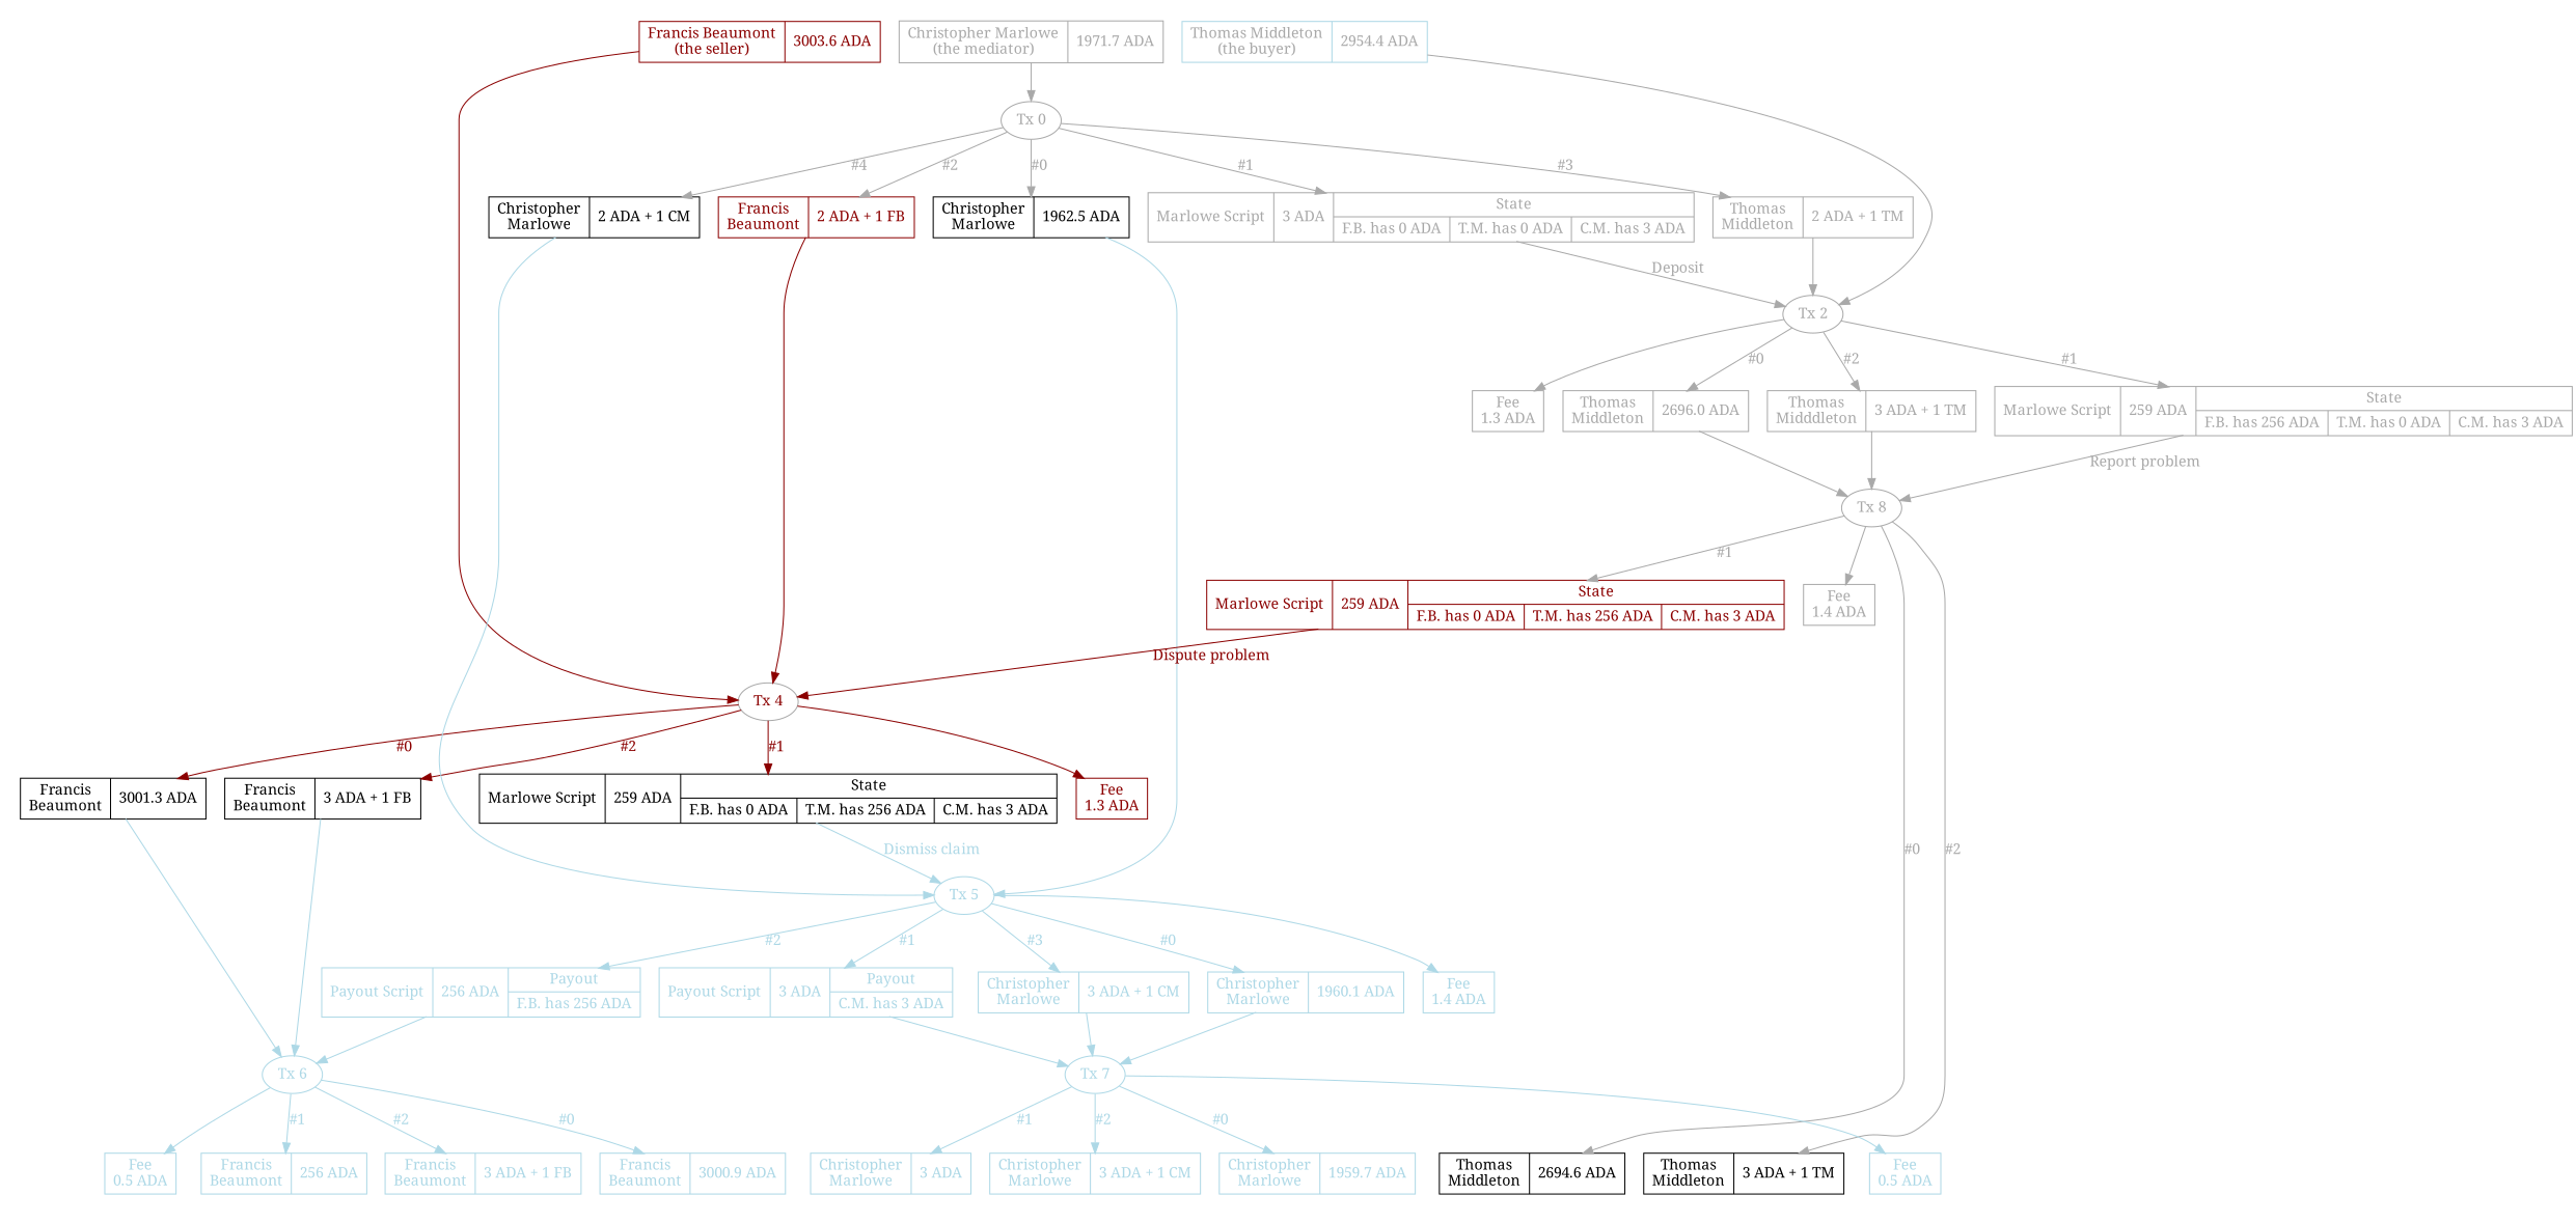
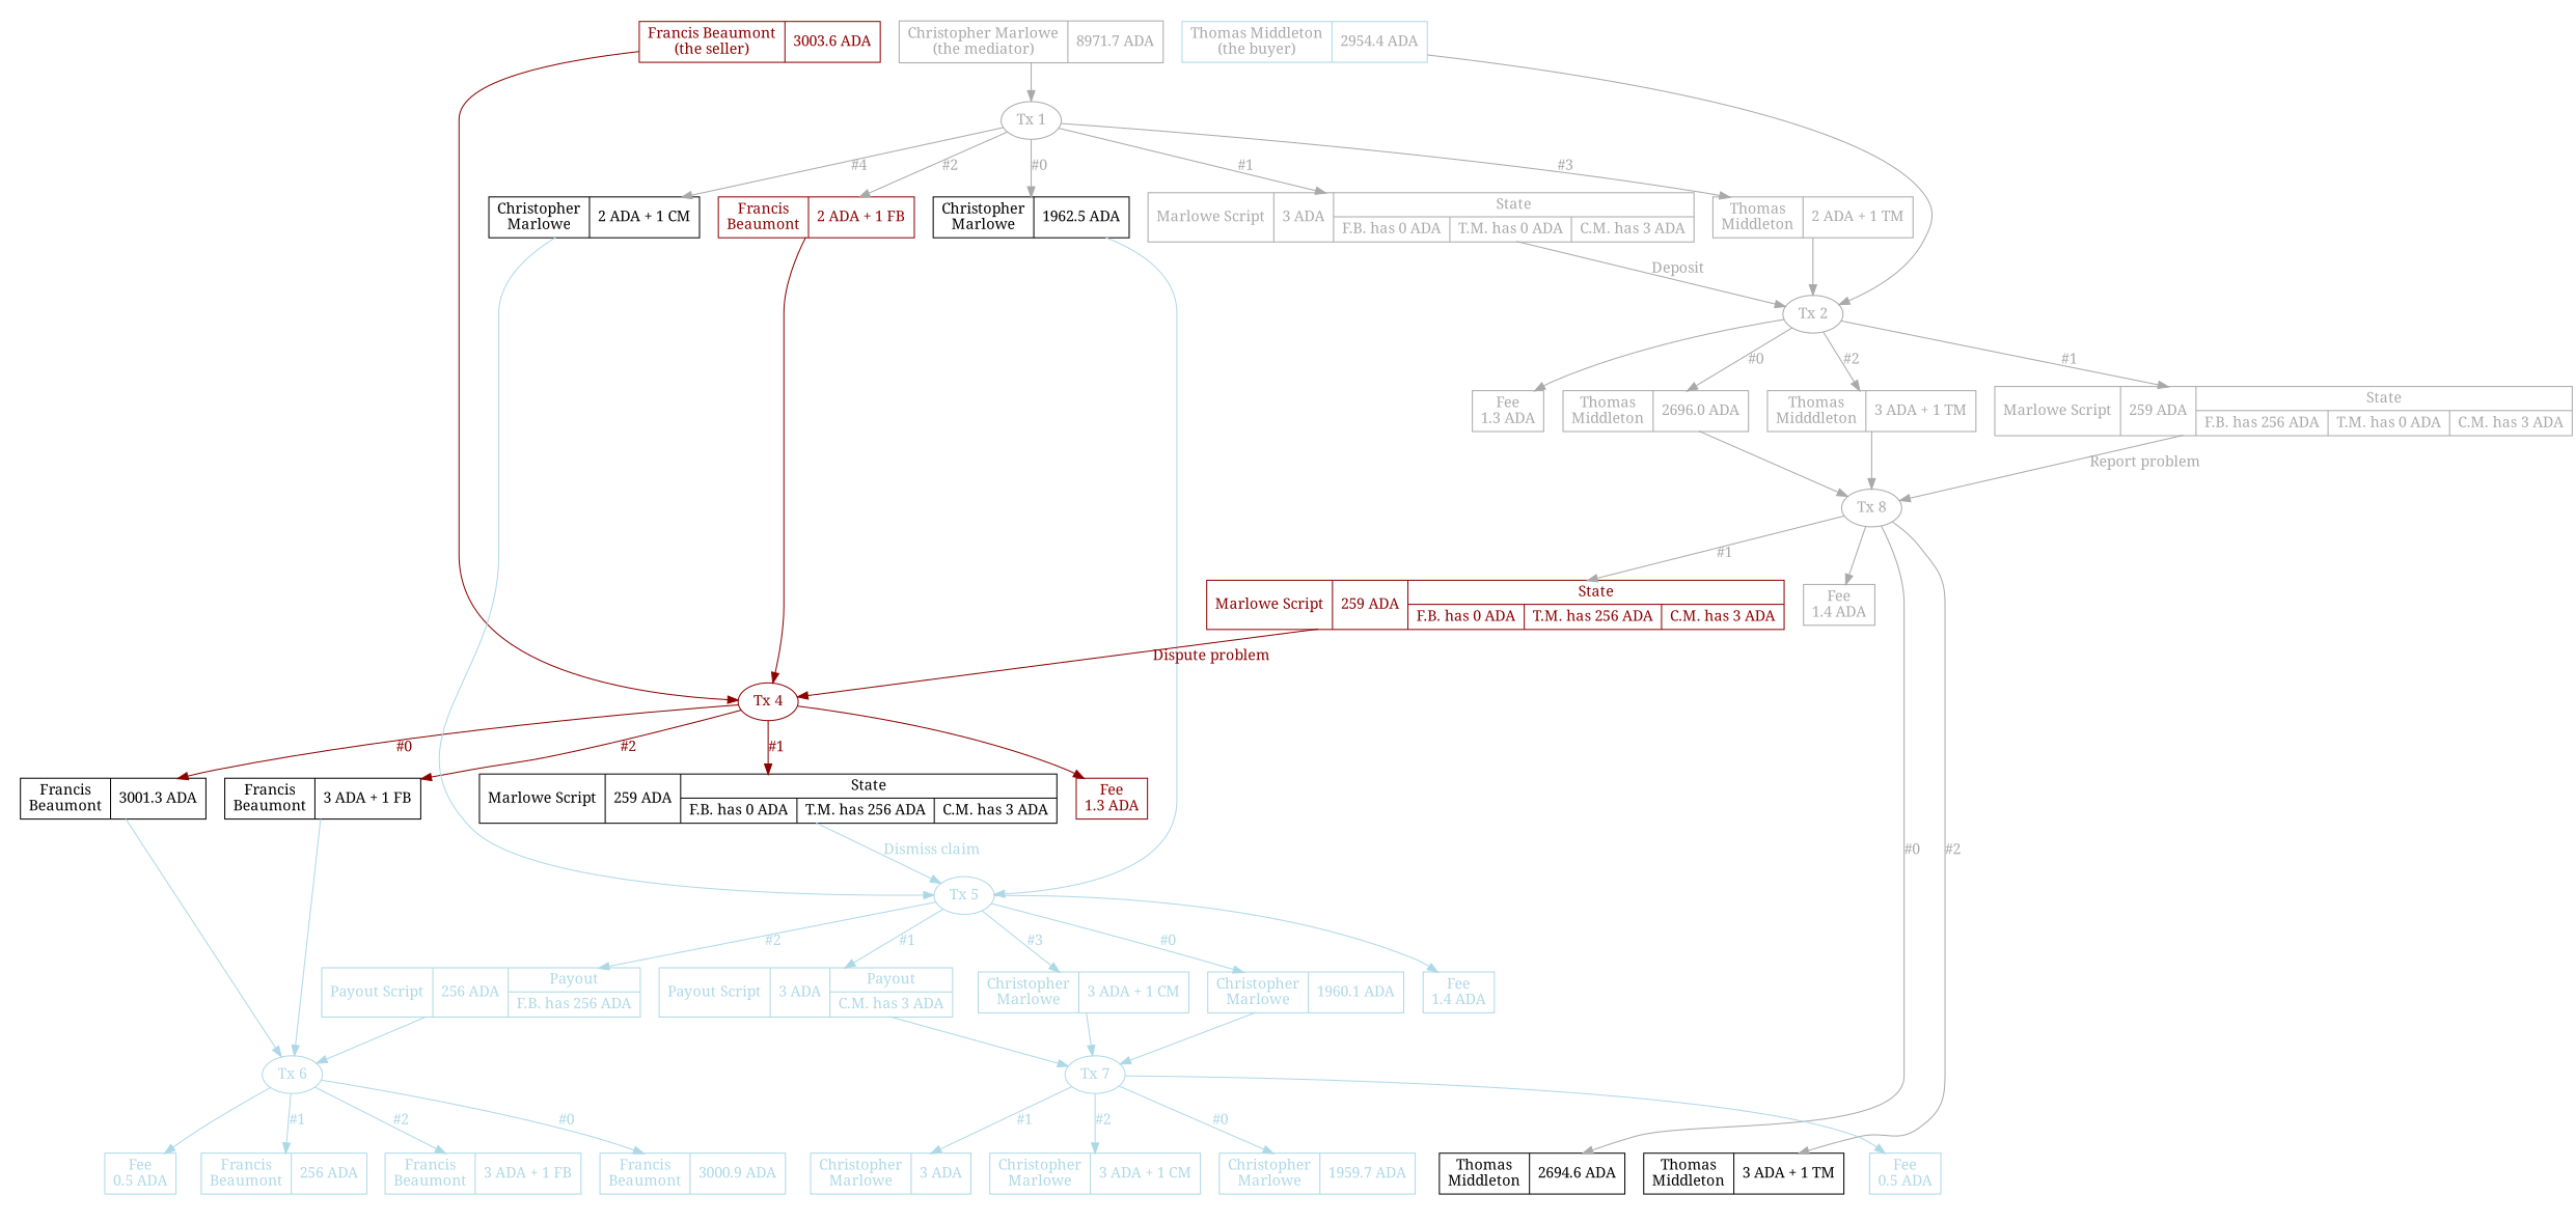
  digraph {
    fontname="Noto Serif"
    rankdir=TB
    node [color=lightblue fontcolor=lightblue fontname="Noto Serif" shape=record]
    edge [color=lightblue fontcolor=lightblue fontname="Noto Serif"]
-   n1 [color=darkgray fontcolor=darkgray label="Christopher Marlowe\n(the mediator)|1971.7 ADA"]
+   n1 [color=darkgray fontcolor=darkgray label="Christopher Marlowe\n(the mediator)|8971.7 ADA"]
    n2 [color=darkred fontcolor=darkred label="Francis Beaumont\n(the seller)|3003.6 ADA"]
    n3 [fontcolor=darkgray label="Thomas Middleton\n(the buyer)|2954.4 ADA"]
    n4 [color=darkgray fontcolor=darkgray label="Thomas\nMiddleton|2696.0 ADA"]
    n5 [color=darkgray fontcolor=darkgray label="Thomas\nMidddleton|3 ADA + 1 TM"]
    n6 [color=black fontcolor=black label="Francis\nBeaumont|3001.3 ADA"]
    n7 [color=black fontcolor=black label="Francis\nBeaumont|3 ADA + 1 FB"]
    n8 [label="Christopher\nMarlowe|1960.1 ADA"]
    n9 [label="Christopher\nMarlowe|3 ADA + 1 CM"]
    n10 [label="Payout Script|3 ADA|{Payout|C.M. has 3 ADA}"]
    n11 [label="Payout Script|256 ADA|{Payout|F.B. has 256 ADA}"]
    n12 [color=black fontcolor=black label="Thomas\nMiddleton|2694.6 ADA"]
    n13 [color=black fontcolor=black label="Thomas\nMiddleton|3 ADA + 1 TM"]
    n14 [label="Francis\nBeaumont|3000.9 ADA"]
    n15 [label="Francis\nBeaumont|256 ADA"]
    n16 [label="Francis\nBeaumont|3 ADA + 1 FB"]
    n17 [label="Christopher\nMarlowe|1959.7 ADA"]
    n18 [label="Christopher\nMarlowe|3 ADA"]
    n19 [label="Christopher\nMarlowe|3 ADA + 1 CM"]
-   n20 [color=darkgray fontcolor=darkgray label="Tx 0" shape=oval]
-   n21 [color=darkgray fontcolor=darkred label="Tx 4" shape=oval]
+   n20 [color=darkgray fontcolor=darkgray label="Tx 1" shape=oval]
+   n21 [color=darkred fontcolor=darkred label="Tx 4" shape=oval]
    n22 [color=darkgray fontcolor=darkgray label="Tx 2" shape=oval]
    n23 [color=darkgray fontcolor=darkgray label="Tx 8" shape=oval]
    n24 [label="Tx 6" shape=oval]
    n25 [label="Tx 7" shape=oval]
    n26 [color=darkgray fontcolor=darkgray label="Marlowe Script|3 ADA|{State|{F.B. has 0 ADA|T.M. has 0 ADA|C.M. has 3 ADA}}"]
    n27 [color=black fontcolor=black label="Christopher\nMarlowe|1962.5 ADA"]
    n28 [color=black fontcolor=black label="Christopher\nMarlowe|2 ADA + 1 CM"]
    n29 [color=darkred fontcolor=darkred label="Francis\nBeaumont|2 ADA + 1 FB"]
    n30 [color=darkgray fontcolor=darkgray label="Thomas\nMiddleton|2 ADA + 1 TM"]
    n31 [color=black fontcolor=black label="Marlowe Script|259 ADA|{State|{F.B. has 0 ADA|T.M. has 256 ADA|C.M. has 3 ADA}}"]
    n32 [color=darkred fontcolor=darkred label="Fee\n1.3 ADA"]
    n33 [color=darkgray fontcolor=darkgray label="Marlowe Script|259 ADA|{State|{F.B. has 256 ADA|T.M. has 0 ADA|C.M. has 3 ADA}}"]
    n34 [color=darkgray fontcolor=darkgray label="Fee\n1.3 ADA"]
    n35 [label="Tx 5" shape=oval]
    n36 [label="Fee\n1.4 ADA"]
    n37 [color=darkred fontcolor=darkred label="Marlowe Script|259 ADA|{State|{F.B. has 0 ADA|T.M. has 256 ADA|C.M. has 3 ADA}}"]
    n38 [color=darkgray fontcolor=darkgray label="Fee\n1.4 ADA"]
    n39 [label="Fee\n0.5 ADA"]
    n40 [label="Fee\n0.5 ADA"]
    subgraph cluster_1 {
      peripheries=0
      n1
      n2
      n3
    }
    subgraph cluster_2 {
      peripheries=0
      n4
      n5
    }
    subgraph cluster_3 {
      peripheries=0
      n6
      n7
    }
    subgraph cluster_4 {
      peripheries=0
      n8
      n9
    }
    subgraph cluster_5 {
      peripheries=0
      n10
      n11
    }
    subgraph cluster_6 {
      peripheries=0
      subgraph cluster_7 {
        peripheries=0
        n12
        n13
      }
      subgraph cluster_8 {
        peripheries=0
        n14
        n15
        n16
      }
      subgraph cluster_9 {
        peripheries=0
        n17
        n18
        n19
      }
    }
    n1 -> n20 [color=darkgray fontcolor=darkgray]
    n2 -> n21 [color=darkred fontcolor=darkred]
    n3 -> n22 [color=darkgray fontcolor=darkgray]
    n4 -> n23 [color=darkgray fontcolor=darkgray]
    n5 -> n23 [color=darkgray fontcolor=darkgray]
    n6 -> n24
    n7 -> n24
    n8 -> n25
    n9 -> n25
    n10 -> n25
    n11 -> n24
    n20 -> n26 [color=darkgray fontcolor=darkgray label="#1"]
    n20 -> n27 [color=darkgray fontcolor=darkgray label="#0"]
    n20 -> n28 [color=darkgray fontcolor=darkgray label="#4"]
    n20 -> n29 [color=darkgray fontcolor=darkgray label="#2"]
    n20 -> n30 [color=darkgray fontcolor=darkgray label="#3"]
    n21 -> n6 [color=darkred fontcolor=darkred label="#0"]
    n21 -> n7 [color=darkred fontcolor=darkred label="#2"]
    n21 -> n31 [color=darkred fontcolor=darkred label="#1"]
    n21 -> n32 [color=darkred fontcolor=darkred]
    n22 -> n4 [color=darkgray fontcolor=darkgray label="#0"]
    n22 -> n5 [color=darkgray fontcolor=darkgray label="#2"]
    n22 -> n33 [color=darkgray fontcolor=darkgray label="#1"]
    n22 -> n34 [color=darkgray fontcolor=darkgray]
    n23 -> n12 [color=darkgray fontcolor=darkgray label="#0"]
    n23 -> n13 [color=darkgray fontcolor=darkgray label="#2"]
    n23 -> n37 [color=darkgray fontcolor=darkgray label="#1"]
    n23 -> n38 [color=darkgray fontcolor=darkgray]
    n24 -> n14 [label="#0"]
    n24 -> n15 [label="#1"]
    n24 -> n16 [label="#2"]
    n24 -> n39
    n25 -> n17 [label="#0"]
    n25 -> n18 [label="#1"]
    n25 -> n19 [label="#2"]
    n25 -> n40
    n26 -> n22 [color=darkgray fontcolor=darkgray label=Deposit]
    n27 -> n35
    n28 -> n35
    n29 -> n21 [color=darkred fontcolor=darkred]
    n30 -> n22 [color=darkgray fontcolor=darkgray]
    n31 -> n35 [label="Dismiss claim"]
    n33 -> n23 [color=darkgray fontcolor=darkgray label="Report problem"]
    n35 -> n8 [label="#0"]
    n35 -> n9 [label="#3"]
    n35 -> n10 [label="#1"]
    n35 -> n11 [label="#2"]
    n35 -> n36
    n37 -> n21 [color=darkred fontcolor=darkred label="Dispute problem"]
  }
